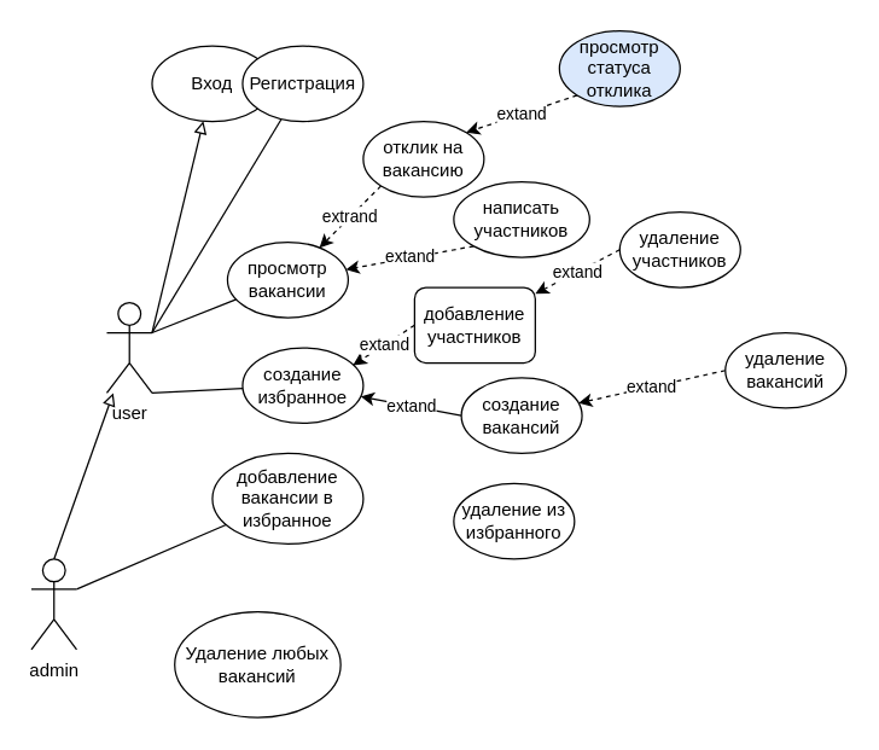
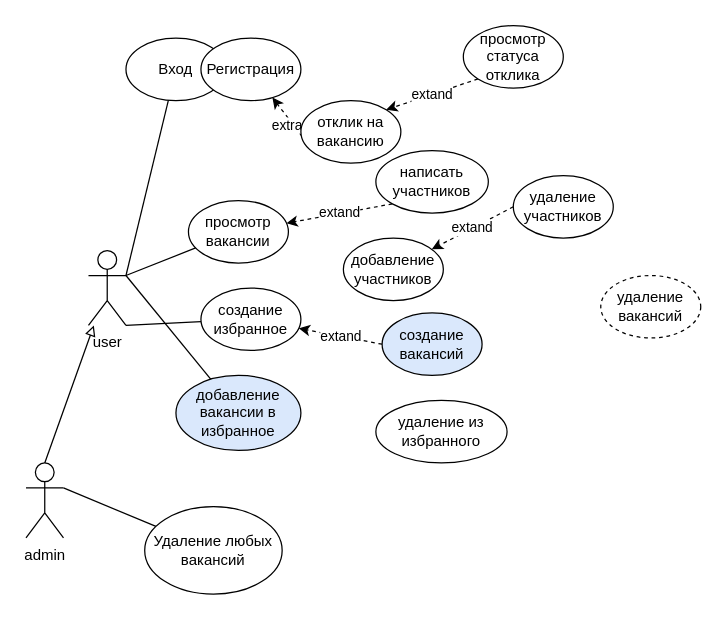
  <mxCell id="0" />
  <mxCell id="1" parent="0" />
- <mxCell id="2" style="rounded=0;orthogonalLoop=1;jettySize=auto;html=1;exitX=1;exitY=0.333;exitDx=0;exitDy=0;exitPerimeter=0;endArrow=block;endFill=0;" parent="1" source="6" target="9" edge="1"><mxGeometry relative="1" as="geometry" /></mxCell>
- <mxCell id="3" style="rounded=0;orthogonalLoop=1;jettySize=auto;html=1;exitX=1;exitY=0.333;exitDx=0;exitDy=0;exitPerimeter=0;endArrow=none;endFill=0;" parent="1" source="6" target="10" edge="1"><mxGeometry relative="1" as="geometry" /></mxCell>
+ <mxCell id="2" style="rounded=0;orthogonalLoop=1;jettySize=auto;html=1;exitX=1;exitY=0.333;exitDx=0;exitDy=0;exitPerimeter=0;endArrow=none;endFill=0;" parent="1" source="6" target="9" edge="1"><mxGeometry relative="1" as="geometry" /></mxCell>
+ <mxCell id="3" style="rounded=0;orthogonalLoop=1;jettySize=auto;html=1;exitX=1;exitY=0.333;exitDx=0;exitDy=0;exitPerimeter=0;endArrow=none;endFill=0;" parent="1" source="6" target="26" edge="1"><mxGeometry relative="1" as="geometry" /></mxCell>
  <mxCell id="4" style="rounded=0;orthogonalLoop=1;jettySize=auto;html=1;exitX=1;exitY=0.333;exitDx=0;exitDy=0;exitPerimeter=0;endArrow=none;endFill=0;" parent="1" source="6" target="12" edge="1"><mxGeometry relative="1" as="geometry" /></mxCell>
  <mxCell id="5" style="rounded=0;orthogonalLoop=1;jettySize=auto;html=1;exitX=1;exitY=1;exitDx=0;exitDy=0;exitPerimeter=0;endArrow=none;endFill=0;" parent="1" source="6" target="17" edge="1"><mxGeometry relative="1" as="geometry" /></mxCell>
  <mxCell id="6" value="user" style="shape=umlActor;verticalLabelPosition=bottom;verticalAlign=top;html=1;outlineConnect=0;" parent="1" vertex="1"><mxGeometry x="70" y="200" width="30" height="60" as="geometry" /></mxCell>
- <mxCell id="7" style="rounded=0;orthogonalLoop=1;jettySize=auto;html=1;exitX=1;exitY=0.333;exitDx=0;exitDy=0;exitPerimeter=0;endArrow=none;endFill=0;" edge="1" parent="1" source="8" target="26"><mxGeometry relative="1" as="geometry" /></mxCell>
+ <mxCell id="7" style="rounded=0;orthogonalLoop=1;jettySize=auto;html=1;exitX=1;exitY=0.333;exitDx=0;exitDy=0;exitPerimeter=0;endArrow=none;endFill=0;" edge="1" parent="1" source="8" target="30"><mxGeometry relative="1" as="geometry" /></mxCell>
  <mxCell id="8" value="admin" style="shape=umlActor;verticalLabelPosition=bottom;verticalAlign=top;html=1;outlineConnect=0;" parent="1" vertex="1"><mxGeometry x="20" y="370" width="30" height="60" as="geometry" /></mxCell>
  <mxCell id="9" value="Вход" style="ellipse;whiteSpace=wrap;html=1;" parent="1" vertex="1"><mxGeometry x="100" y="30" width="80" height="50" as="geometry" /></mxCell>
  <mxCell id="10" value="Регистрация" style="ellipse;whiteSpace=wrap;html=1;" parent="1" vertex="1"><mxGeometry x="160" y="30" width="80" height="50" as="geometry" /></mxCell>
  <mxCell id="11" value="" style="endArrow=block;html=1;rounded=0;exitX=0.5;exitY=0;exitDx=0;exitDy=0;exitPerimeter=0;endFill=0;" parent="1" source="8" target="6" edge="1"><mxGeometry width="50" height="50" relative="1" as="geometry"><mxPoint x="50" y="340" as="sourcePoint" /><mxPoint x="90" y="280" as="targetPoint" /></mxGeometry></mxCell>
  <mxCell id="12" value="просмотр вакансии" style="ellipse;whiteSpace=wrap;html=1;" parent="1" vertex="1"><mxGeometry x="150" y="160" width="80" height="50" as="geometry" /></mxCell>
- <mxCell id="13" value="extrand" style="rounded=0;orthogonalLoop=1;jettySize=auto;html=1;exitX=0;exitY=1;exitDx=0;exitDy=0;dashed=1;" parent="1" source="14" target="12" edge="1"><mxGeometry relative="1" as="geometry" /></mxCell>
+ <mxCell id="13" value="extrand" style="rounded=0;orthogonalLoop=1;jettySize=auto;html=1;exitX=0;exitY=1;exitDx=0;exitDy=0;dashed=1;" parent="1" source="14" target="10" edge="1"><mxGeometry relative="1" as="geometry" /></mxCell>
  <mxCell id="14" value="отклик на вакансию" style="ellipse;whiteSpace=wrap;html=1;" parent="1" vertex="1"><mxGeometry x="240" y="80" width="80" height="50" as="geometry" /></mxCell>
  <mxCell id="15" value="extand" style="rounded=0;orthogonalLoop=1;jettySize=auto;html=1;exitX=0;exitY=1;exitDx=0;exitDy=0;dashed=1;" parent="1" source="16" target="12" edge="1"><mxGeometry relative="1" as="geometry" /></mxCell>
  <mxCell id="16" value="написать участников" style="ellipse;whiteSpace=wrap;html=1;" parent="1" vertex="1"><mxGeometry x="300" y="120" width="90" height="50" as="geometry" /></mxCell>
  <mxCell id="17" value="создание избранное" style="ellipse;whiteSpace=wrap;html=1;" parent="1" vertex="1"><mxGeometry x="160" y="230" width="80" height="50" as="geometry" /></mxCell>
- <mxCell id="18" value="extand" style="rounded=0;orthogonalLoop=1;jettySize=auto;html=1;exitX=0;exitY=0.5;exitDx=0;exitDy=0;entryX=0.915;entryY=0.231;entryDx=0;entryDy=0;entryPerimeter=0;dashed=1;" parent="1" source="19" target="17" edge="1"><mxGeometry relative="1" as="geometry" /></mxCell>
- <mxCell id="19" value="добавление участников" style="whiteSpace=wrap;html=1;rounded=1;" parent="1" vertex="1"><mxGeometry x="274" y="190" width="80" height="50" as="geometry" /></mxCell>
+ <mxCell id="19" value="добавление участников" style="ellipse;whiteSpace=wrap;html=1;" parent="1" vertex="1"><mxGeometry x="274" y="190" width="80" height="50" as="geometry" /></mxCell>
  <mxCell id="20" value="extand" style="rounded=0;orthogonalLoop=1;jettySize=auto;html=1;exitX=0;exitY=0.5;exitDx=0;exitDy=0;dashed=1;" edge="1" parent="1" source="21" target="19"><mxGeometry relative="1" as="geometry" /></mxCell>
  <mxCell id="21" value="удаление участников" style="ellipse;whiteSpace=wrap;html=1;" parent="1" vertex="1"><mxGeometry x="410" y="140" width="80" height="50" as="geometry" /></mxCell>
- <mxCell id="22" value="extand" style="rounded=0;orthogonalLoop=1;jettySize=auto;html=1;exitX=0;exitY=0.5;exitDx=0;exitDy=0;dashed=0;" parent="1" source="23" target="17" edge="1"><mxGeometry relative="1" as="geometry" /></mxCell>
- <mxCell id="23" value="cоздание вакансий" style="ellipse;whiteSpace=wrap;html=1;" parent="1" vertex="1"><mxGeometry x="305" y="250" width="80" height="50" as="geometry" /></mxCell>
- <mxCell id="24" value="extand" style="rounded=0;orthogonalLoop=1;jettySize=auto;html=1;exitX=0;exitY=0.5;exitDx=0;exitDy=0;dashed=1;" edge="1" parent="1" source="25" target="23"><mxGeometry relative="1" as="geometry" /></mxCell>
- <mxCell id="25" value="удаление вакансий" style="ellipse;whiteSpace=wrap;html=1;" parent="1" vertex="1"><mxGeometry x="480" y="220" width="80" height="50" as="geometry" /></mxCell>
- <mxCell id="26" value="добавление вакансии в избранное" style="ellipse;whiteSpace=wrap;html=1;" parent="1" vertex="1"><mxGeometry x="140" y="300" width="100" height="60" as="geometry" /></mxCell>
- <mxCell id="27" value="удаление из избранного" style="ellipse;whiteSpace=wrap;html=1;" parent="1" vertex="1"><mxGeometry x="300" y="320" width="80" height="50" as="geometry" /></mxCell>
+ <mxCell id="22" value="extand" style="rounded=0;orthogonalLoop=1;jettySize=auto;html=1;exitX=0;exitY=0.5;exitDx=0;exitDy=0;dashed=1;" parent="1" source="23" target="17" edge="1"><mxGeometry relative="1" as="geometry" /></mxCell>
+ <mxCell id="23" value="cоздание вакансий" style="ellipse;whiteSpace=wrap;html=1;fillColor=#dae8fc;" parent="1" vertex="1"><mxGeometry x="305" y="250" width="80" height="50" as="geometry" /></mxCell>
+ <mxCell id="25" value="удаление вакансий" style="ellipse;whiteSpace=wrap;html=1;dashed=1;" parent="1" vertex="1"><mxGeometry x="480" y="220" width="80" height="50" as="geometry" /></mxCell>
+ <mxCell id="26" value="добавление вакансии в избранное" style="ellipse;whiteSpace=wrap;html=1;fillColor=#dae8fc;" parent="1" vertex="1"><mxGeometry x="140" y="300" width="100" height="60" as="geometry" /></mxCell>
+ <mxCell id="27" value="удаление из избранного" style="ellipse;whiteSpace=wrap;html=1;" parent="1" vertex="1"><mxGeometry x="300" y="320" width="105" height="50" as="geometry" /></mxCell>
  <mxCell id="28" value="extand" style="rounded=0;orthogonalLoop=1;jettySize=auto;html=1;exitX=0;exitY=1;exitDx=0;exitDy=0;entryX=1;entryY=0;entryDx=0;entryDy=0;dashed=1;" edge="1" parent="1" source="29" target="14"><mxGeometry relative="1" as="geometry" /></mxCell>
- <mxCell id="29" value="просмотр статуса отклика" style="ellipse;whiteSpace=wrap;html=1;fillColor=#dae8fc;" parent="1" vertex="1"><mxGeometry x="370" y="20" width="80" height="50" as="geometry" /></mxCell>
+ <mxCell id="29" value="просмотр статуса отклика" style="ellipse;whiteSpace=wrap;html=1;" parent="1" vertex="1"><mxGeometry x="370" y="20" width="80" height="50" as="geometry" /></mxCell>
  <mxCell id="30" value="Удаление любых вакансий" style="ellipse;whiteSpace=wrap;html=1;" parent="1" vertex="1"><mxGeometry x="115" y="405" width="110" height="70" as="geometry" /></mxCell>
